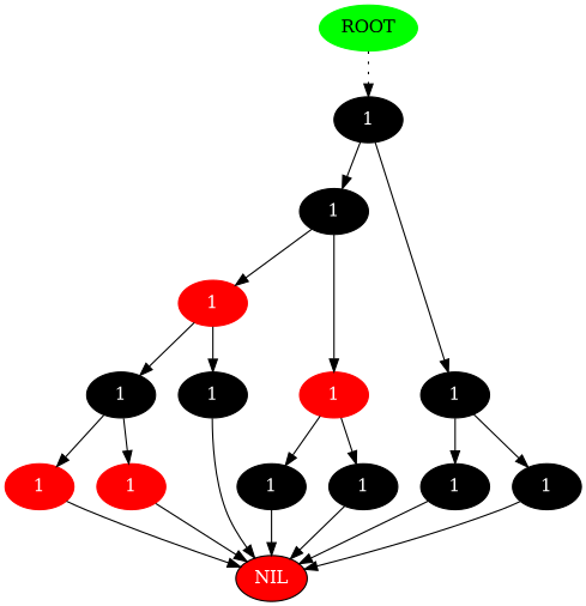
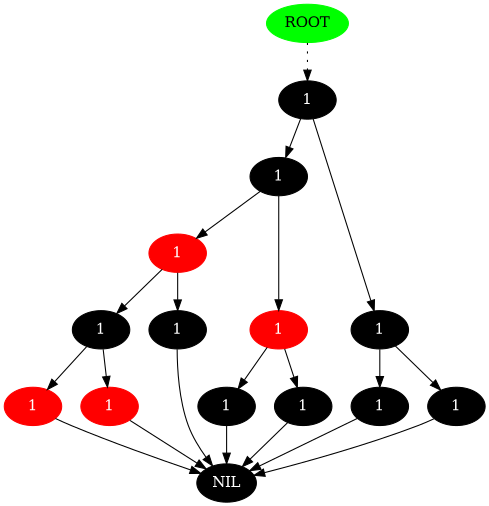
  digraph {
    node [color=black fontcolor=white style=filled]
    n1 [label=1]
    n2 [label=1]
    n3 [label=1]
    n4 [color=red label=1]
    n5 [color=red label=1]
    n6 [label=1]
    n7 [label=1]
    n8 [color=red label=1]
    n9 [color=red label=1]
-   NIL [fillcolor=red]
+   NIL
    n11 [label=1]
    n12 [label=1]
    n13 [label=1]
    n14 [label=1]
    ROOT [color=green fontcolor=black]
    n1 -> n2
    n1 -> n3
    n2 -> n4
    n2 -> n5
    n3 -> n13
    n3 -> n14
    n4 -> n6
    n4 -> n7
    n5 -> n11
    n5 -> n12
    n6 -> n8
    n6 -> n9
    n7 -> NIL
    n8 -> NIL
    n9 -> NIL
    n11 -> NIL
    n12 -> NIL
    n13 -> NIL
    n14 -> NIL
    ROOT -> n1 [style=dotted]
  }
